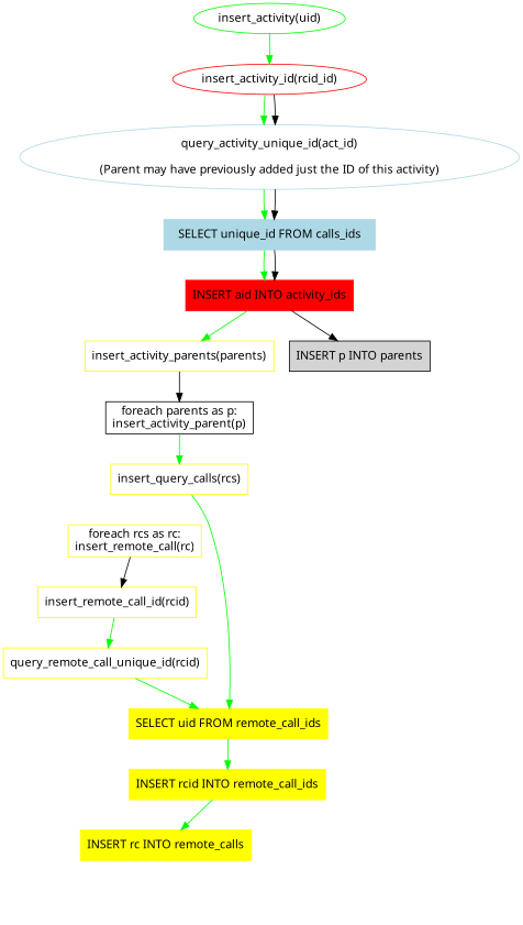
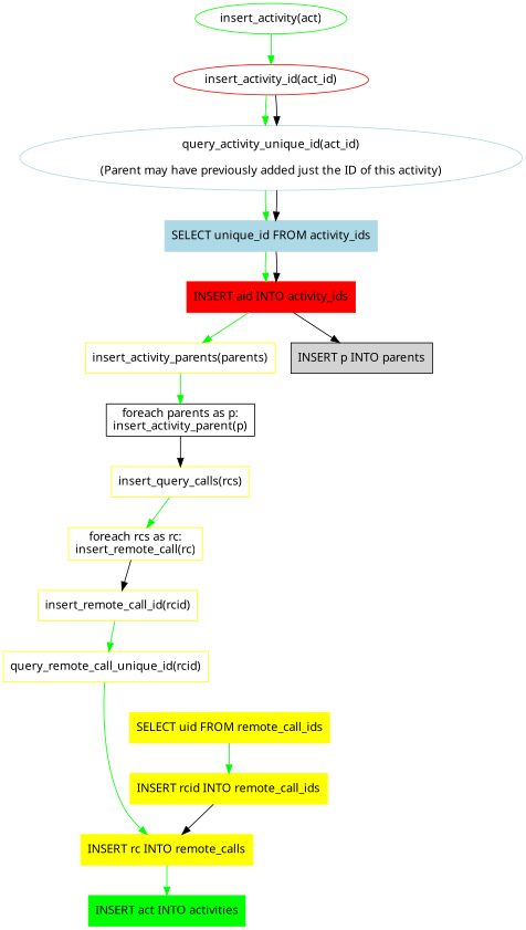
  digraph {
    fontname="Noto Sans"
    node [color=yellow fontname="Noto Sans" shape=box]
    edge [color=green fontname="Noto Sans"]
-   n1 [color=green label="insert_activity(uid)" shape=""]
-   n2 [color=red label="insert_activity_id(rcid_id)" shape=""]
+   n1 [color=green label="insert_activity(act)" shape=""]
+   n2 [color=red label="insert_activity_id(act_id)" shape=""]
    n3 [color=lightblue label="query_activity_unique_id(act_id)\n\n(Parent may have previously added just the ID of this activity)" shape=""]
-   n4 [color=lightblue label="SELECT unique_id FROM calls_ids" style=filled]
+   n4 [color=lightblue label="SELECT unique_id FROM activity_ids" style=filled]
    n5 [color=red label="INSERT aid INTO activity_ids" style=filled]
    n6 [label="insert_activity_parents(parents)"]
    n7 [label="INSERT p INTO parents" style=filled color=""]
    n8 [label="foreach parents as p:\ninsert_activity_parent(p)" color=""]
    n9 [label="insert_query_calls(rcs)"]
    n10 [label="foreach rcs as rc:\ninsert_remote_call(rc)"]
    n11 [label="insert_remote_call_id(rcid)"]
    n12 [label="query_remote_call_unique_id(rcid)"]
    n13 [label="SELECT uid FROM remote_call_ids" style=filled]
    n14 [label="INSERT rcid INTO remote_call_ids" style=filled]
    n15 [label="INSERT rc INTO remote_calls" style=filled]
+   n16 [color=green label="INSERT act INTO activities" style=filled]
    n1 -> n2
    n2 -> n3
    n2 -> n3 [color=""]
    n3 -> n4
    n3 -> n4 [color=""]
    n4 -> n5
    n4 -> n5 [color=""]
    n5 -> n6
    n5 -> n7 [color=""]
-   n6 -> n8 [color=black]
-   n8 -> n9
-   n9 -> n13
+   n6 -> n8
+   n8 -> n9 [color=black]
+   n9 -> n10
    n10 -> n11 [color=black]
    n11 -> n12
-   n12 -> n13
+   n12 -> n15
    n13 -> n14
-   n14 -> n15
+   n14 -> n15 [color=black]
+   n15 -> n16
  }
